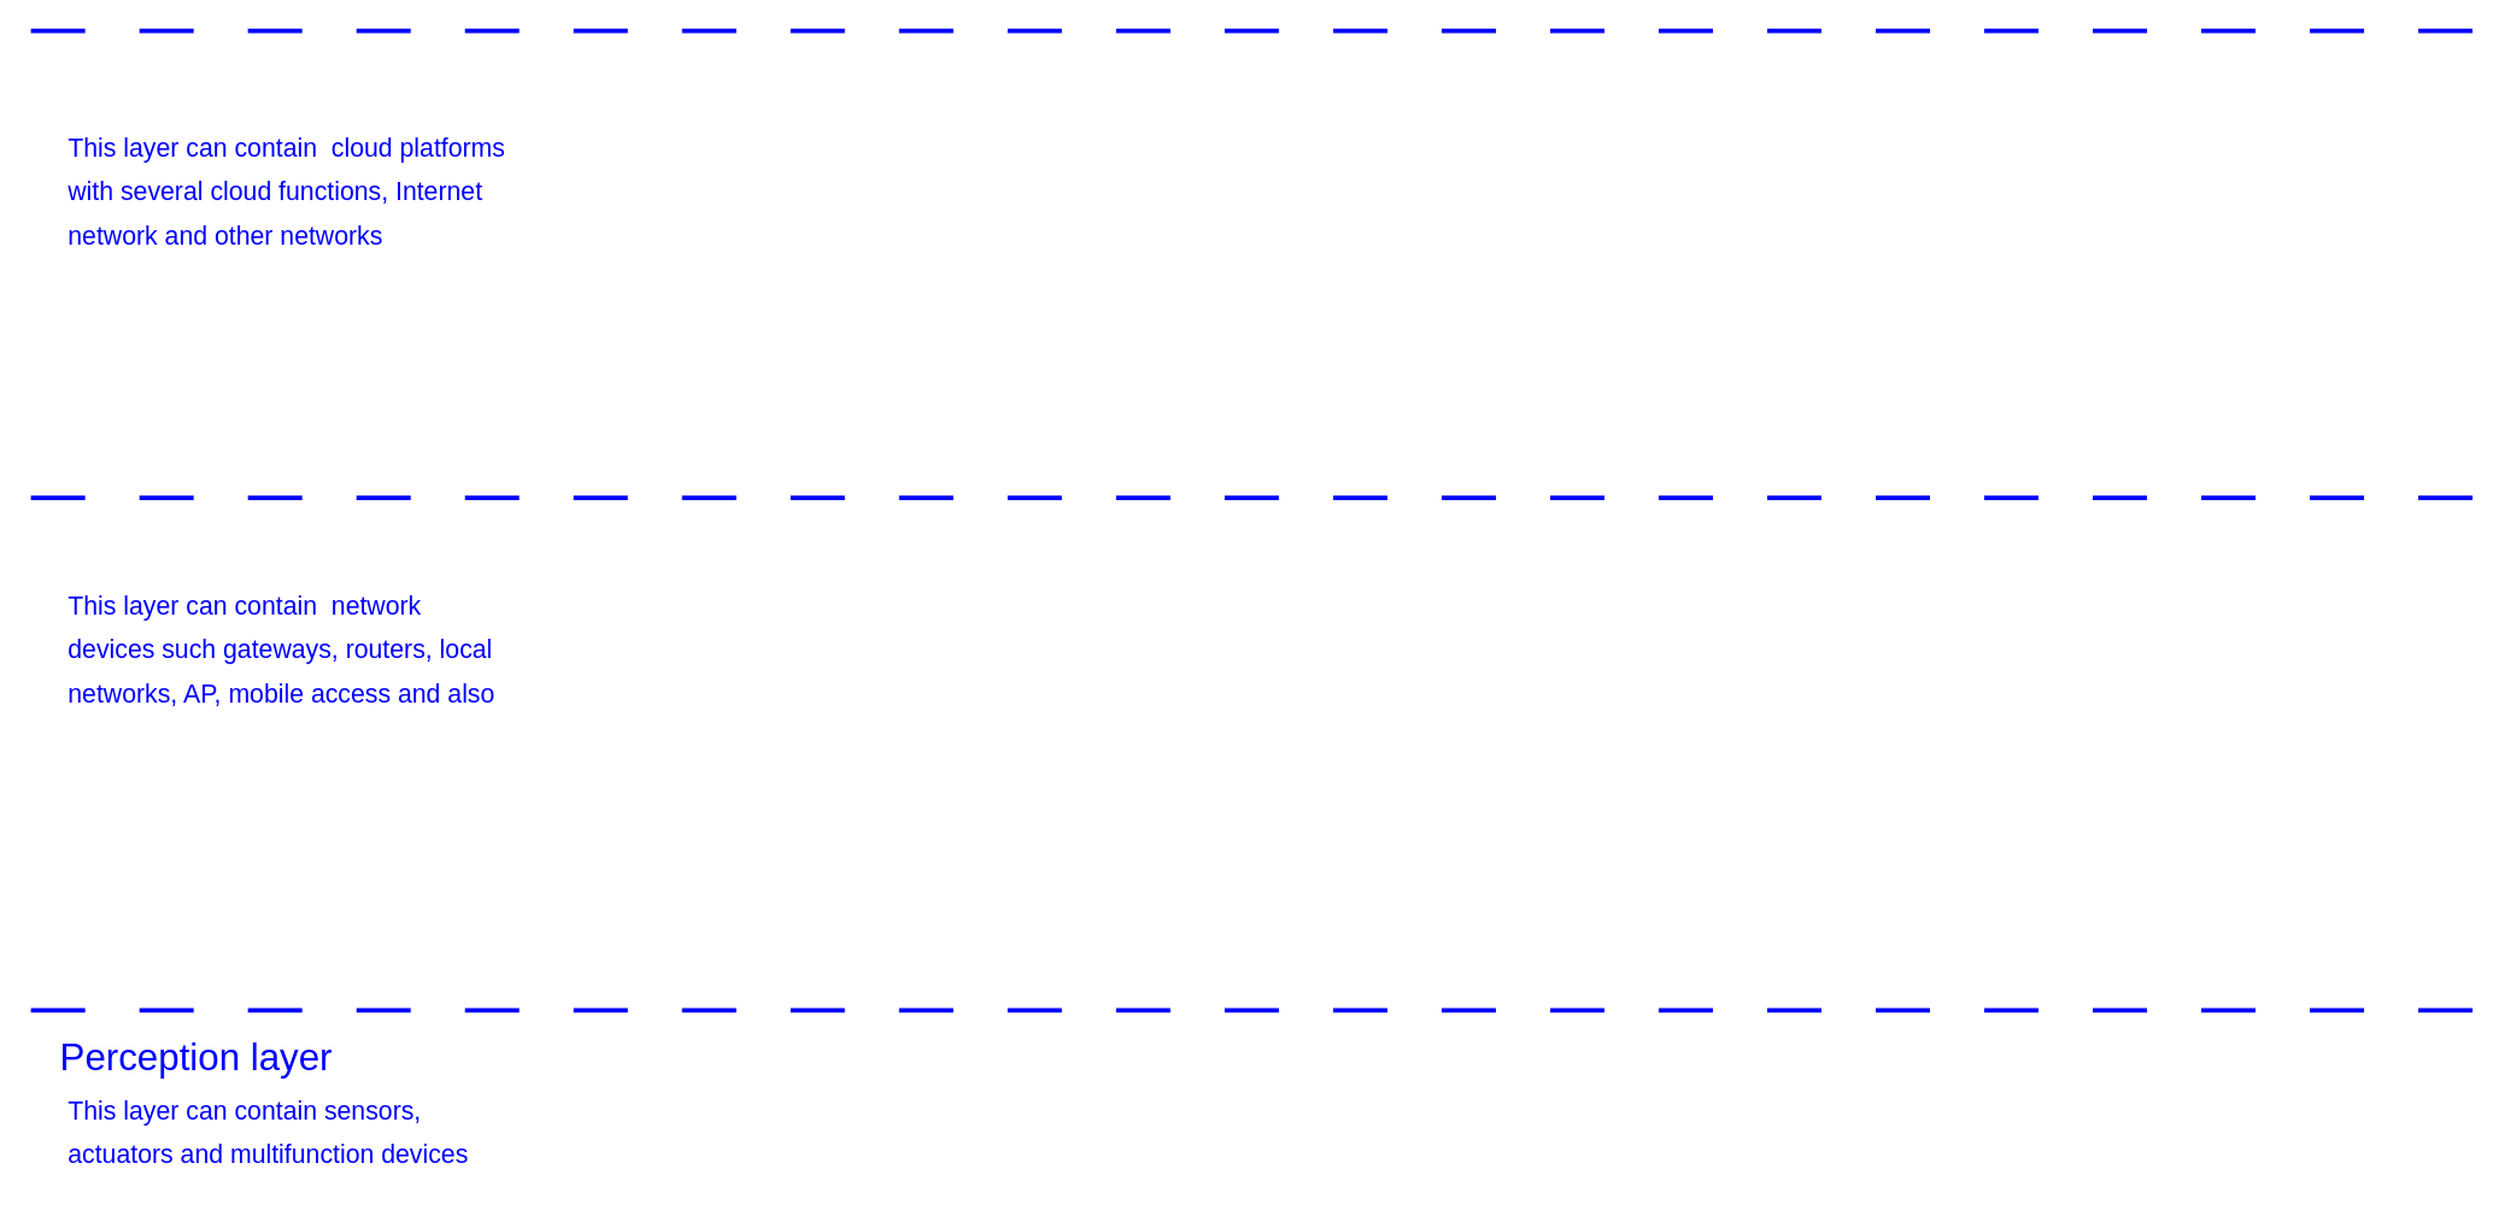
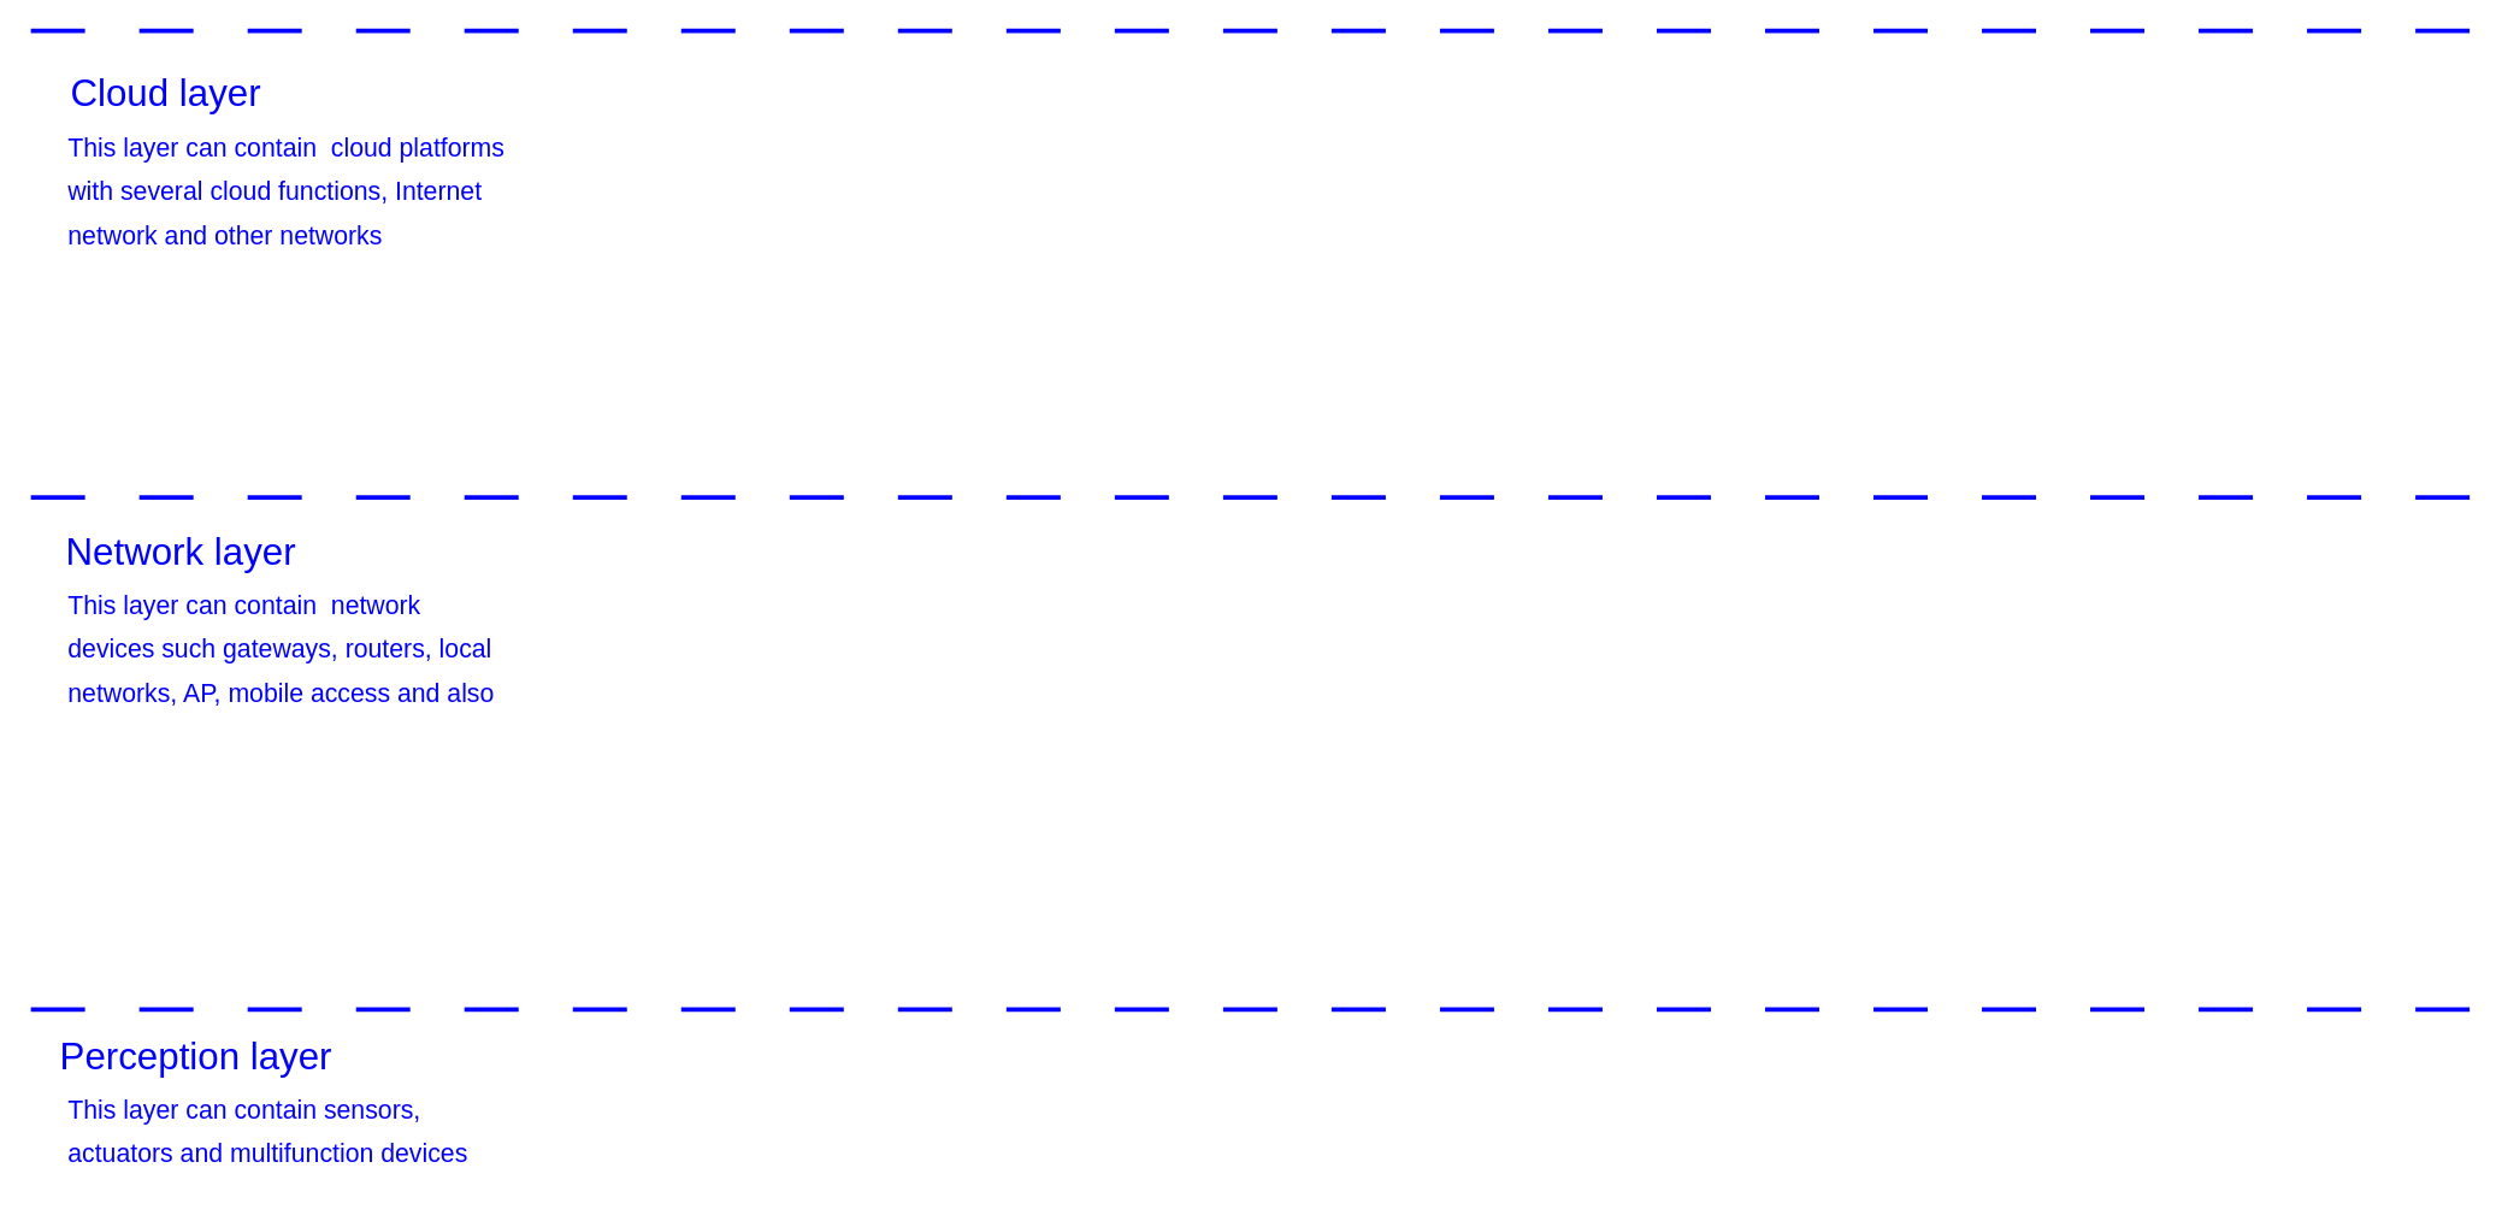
  <mxCell id="0" />
  <mxCell id="1" parent="0" />
  <mxCell id="2" value="" style="group;movable=1;resizable=1;rotatable=1;deletable=1;editable=1;locked=0;connectable=1;" connectable="0" vertex="1" parent="1"><mxGeometry x="20" y="670" width="1620" height="115" as="geometry" /></mxCell>
  <mxCell id="3" value="" style="group" vertex="1" connectable="0" parent="2"><mxGeometry width="1620" height="45" as="geometry" /></mxCell>
  <mxCell id="4" value="" style="endArrow=none;dashed=1;html=1;rounded=0;dashPattern=12 12;strokeColor=#0000FF;strokeWidth=3;" edge="1" parent="3"><mxGeometry width="50" height="50" relative="1" as="geometry"><mxPoint as="sourcePoint" /><mxPoint x="1620" as="targetPoint" /></mxGeometry></mxCell>
  <mxCell id="5" value="Perception layer" style="text;html=1;strokeColor=none;fillColor=none;align=center;verticalAlign=middle;whiteSpace=wrap;rounded=0;fontSize=25;fontColor=#0000FF;" vertex="1" parent="3"><mxGeometry y="15" width="220" height="30" as="geometry" /></mxCell>
  <mxCell id="6" value="&lt;h1&gt;&lt;span style=&quot;font-weight: 400;&quot;&gt;&lt;font color=&quot;#0000ff&quot; style=&quot;font-size: 17px;&quot;&gt;This layer can contain sensors, actuators and multifunction devices&lt;/font&gt;&lt;/span&gt;&lt;/h1&gt;" style="text;html=1;strokeColor=none;fillColor=none;spacing=5;spacingTop=-20;whiteSpace=wrap;overflow=hidden;rounded=0;" vertex="1" parent="2"><mxGeometry x="20" y="45" width="300" height="70" as="geometry" /></mxCell>
  <mxCell id="7" value="" style="group" vertex="1" connectable="0" parent="1"><mxGeometry x="20" y="330" width="1620" height="150" as="geometry" /></mxCell>
  <mxCell id="8" value="" style="group" vertex="1" connectable="0" parent="7"><mxGeometry width="1620" height="50" as="geometry" /></mxCell>
  <mxCell id="9" value="" style="group" vertex="1" connectable="0" parent="8"><mxGeometry width="1620" height="50" as="geometry" /></mxCell>
  <mxCell id="10" value="" style="endArrow=none;dashed=1;html=1;rounded=0;dashPattern=12 12;strokeColor=#0000FF;strokeWidth=3;" edge="1" parent="9"><mxGeometry width="50" height="50" relative="1" as="geometry"><mxPoint as="sourcePoint" /><mxPoint x="1620" as="targetPoint" /></mxGeometry></mxCell>
+ <mxCell id="11" value="Network layer" style="text;html=1;strokeColor=none;fillColor=none;align=center;verticalAlign=middle;whiteSpace=wrap;rounded=0;fontSize=25;fontColor=#0000FF;" vertex="1" parent="9"><mxGeometry x="10" y="20" width="180" height="30" as="geometry" /></mxCell>
  <mxCell id="12" value="&lt;h1&gt;&lt;span style=&quot;font-weight: 400;&quot;&gt;&lt;font color=&quot;#0000ff&quot; style=&quot;font-size: 17px;&quot;&gt;This layer can contain &amp;nbsp;network devices such gateways, routers, local networks, AP, mobile access and also fog devices&lt;/font&gt;&lt;/span&gt;&lt;/h1&gt;" style="text;html=1;strokeColor=none;fillColor=none;spacing=5;spacingTop=-20;whiteSpace=wrap;overflow=hidden;rounded=0;" vertex="1" parent="7"><mxGeometry x="20" y="50" width="300" height="100" as="geometry" /></mxCell>
  <mxCell id="13" value="" style="group" vertex="1" connectable="0" parent="1"><mxGeometry x="20" y="20" width="1620" height="156" as="geometry" /></mxCell>
  <mxCell id="14" value="" style="group" vertex="1" connectable="0" parent="13"><mxGeometry width="1620" height="55" as="geometry" /></mxCell>
  <mxCell id="15" value="" style="group" vertex="1" connectable="0" parent="14"><mxGeometry width="1620" height="55" as="geometry" /></mxCell>
  <mxCell id="16" value="" style="endArrow=none;dashed=1;html=1;rounded=0;dashPattern=12 12;strokeColor=#0000FF;strokeWidth=3;" edge="1" parent="15"><mxGeometry width="50" height="50" relative="1" as="geometry"><mxPoint as="sourcePoint" /><mxPoint x="1620" as="targetPoint" /></mxGeometry></mxCell>
+ <mxCell id="17" value="Cloud layer" style="text;html=1;strokeColor=none;fillColor=none;align=center;verticalAlign=middle;whiteSpace=wrap;rounded=0;fontSize=25;fontColor=#0000FF;" vertex="1" parent="15"><mxGeometry y="25" width="180" height="30" as="geometry" /></mxCell>
  <mxCell id="18" value="&lt;h1&gt;&lt;span style=&quot;font-weight: 400;&quot;&gt;&lt;font color=&quot;#0000ff&quot; style=&quot;font-size: 17px;&quot;&gt;This layer can contain &amp;nbsp;cloud platforms with several cloud functions, Internet network and other networks&lt;/font&gt;&lt;/span&gt;&lt;/h1&gt;" style="text;html=1;strokeColor=none;fillColor=none;spacing=5;spacingTop=-20;whiteSpace=wrap;overflow=hidden;rounded=0;" vertex="1" parent="13"><mxGeometry x="20" y="56" width="300" height="100" as="geometry" /></mxCell>
